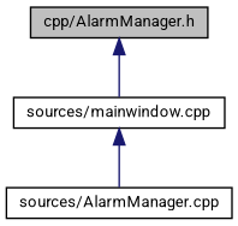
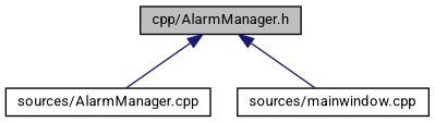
  digraph {
    fontname=Roboto
    node [color=black fillcolor=white fontname=Roboto fontsize=10 shape=record style=filled]
    edge [color=midnightblue dir=back fontname=Roboto fontsize=10 labelfontname=Helvetica labelfontsize=10 style=solid]
    n1 [fillcolor=grey75 fontcolor=black height=0.2 label="cpp/AlarmManager.h" width=0.4]
    n2 [height=0.2 label="sources/AlarmManager.cpp" width=0.4]
    n3 [height=0.2 label="sources/mainwindow.cpp" width=0.4]
-   n3 -> n2
+   n1 -> n2
    n1 -> n3
  }
